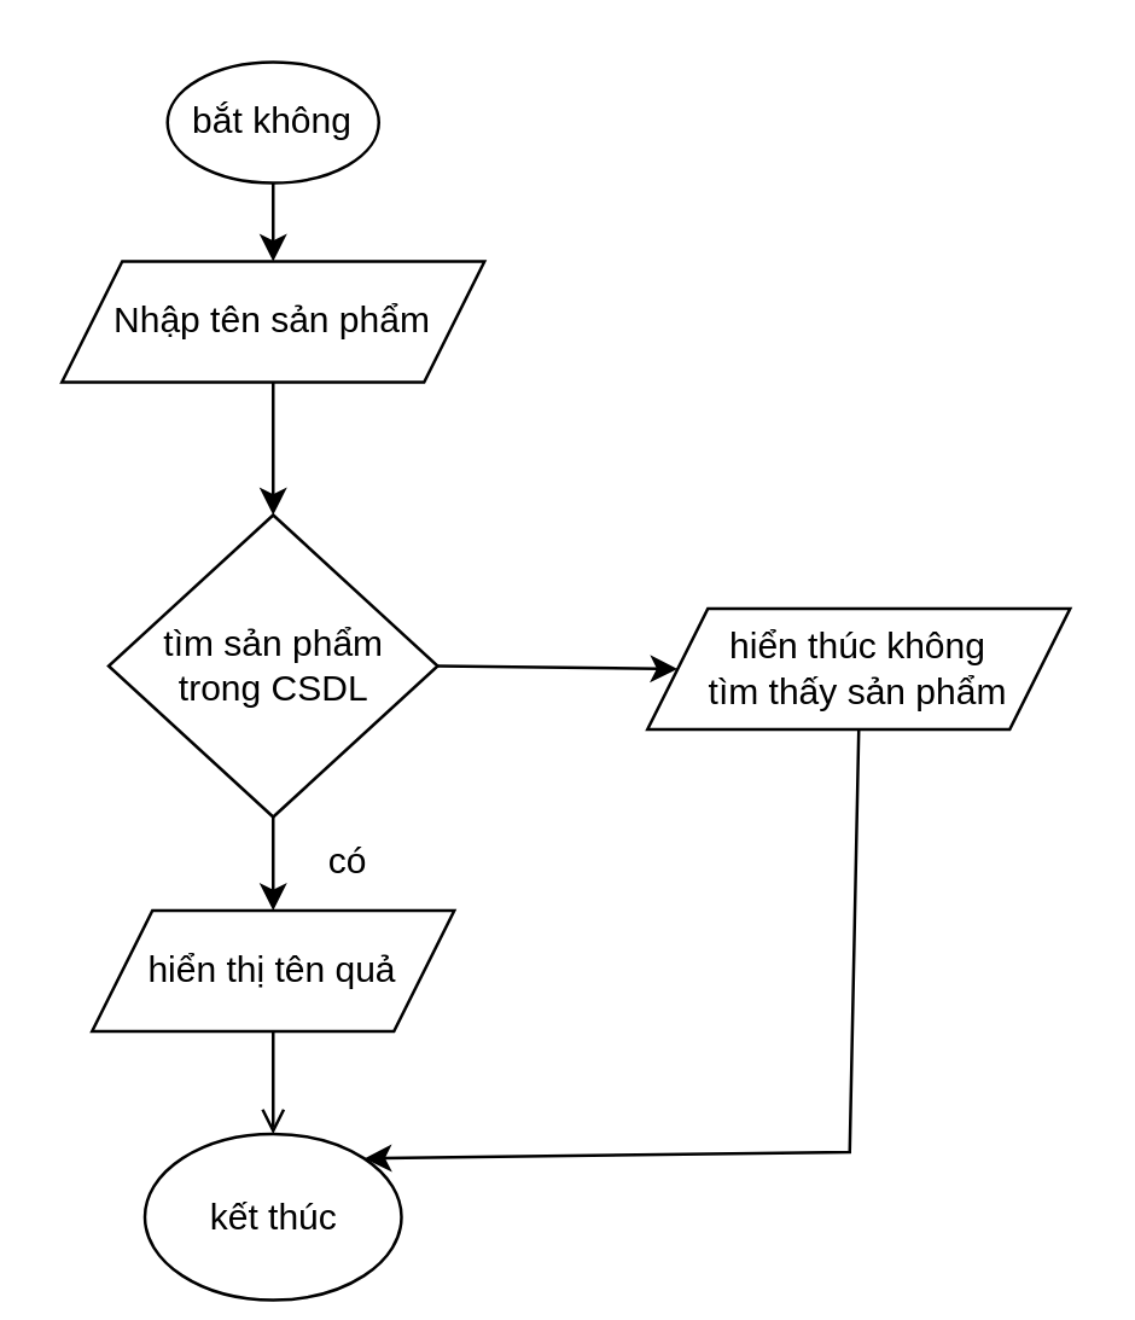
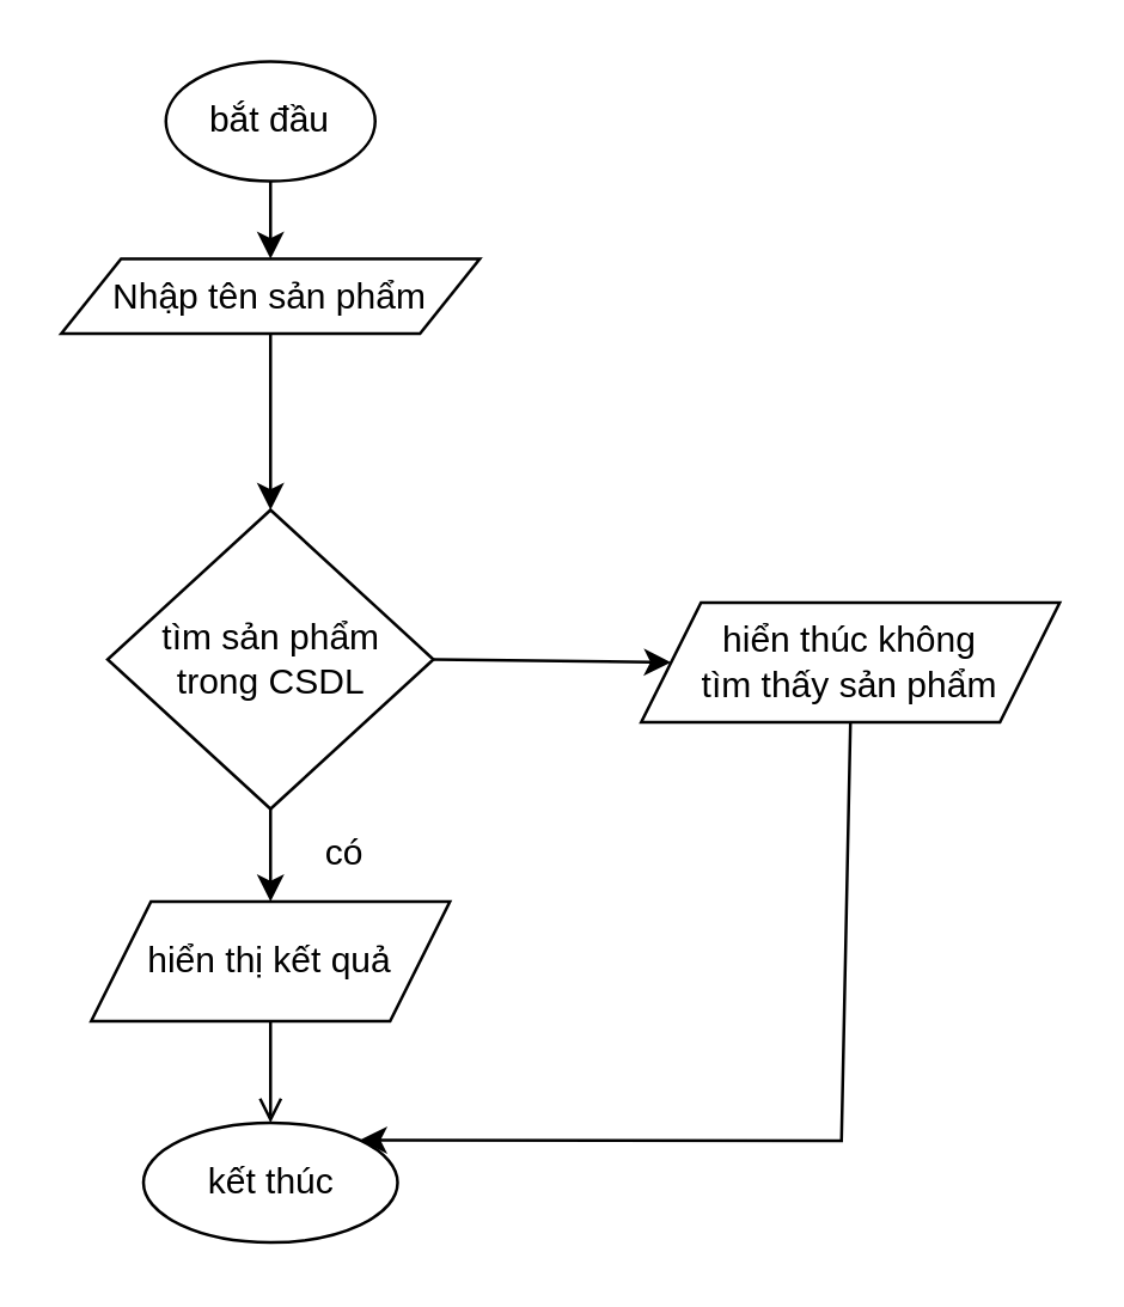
  <mxCell id="0" />
  <mxCell id="1" parent="0" />
- <mxCell id="2" value="bắt không" style="ellipse;whiteSpace=wrap;html=1;" vertex="1" parent="1"><mxGeometry x="55" y="20" width="70" height="40" as="geometry" /></mxCell>
- <mxCell id="3" value="Nhập tên sản phẩm" style="shape=parallelogram;perimeter=parallelogramPerimeter;whiteSpace=wrap;html=1;fixedSize=1;" vertex="1" parent="1"><mxGeometry x="20" y="86" width="140" height="40" as="geometry" /></mxCell>
+ <mxCell id="2" value="bắt đầu" style="ellipse;whiteSpace=wrap;html=1;" vertex="1" parent="1"><mxGeometry x="55" y="20" width="70" height="40" as="geometry" /></mxCell>
+ <mxCell id="3" value="Nhập tên sản phẩm" style="shape=parallelogram;perimeter=parallelogramPerimeter;whiteSpace=wrap;html=1;fixedSize=1;" vertex="1" parent="1"><mxGeometry x="20" y="86" width="140" height="25" as="geometry" /></mxCell>
  <mxCell id="4" value="tìm sản phẩm &lt;br&gt;trong CSDL" style="rhombus;whiteSpace=wrap;html=1;" vertex="1" parent="1"><mxGeometry x="35.5" y="170" width="109" height="100" as="geometry" /></mxCell>
  <mxCell id="5" value="" style="endArrow=classic;html=1;rounded=0;exitX=1;exitY=0.5;exitDx=0;exitDy=0;entryX=0;entryY=0.5;entryDx=0;entryDy=0;" edge="1" parent="1" source="4" target="12"><mxGeometry width="50" height="50" relative="1" as="geometry"><mxPoint x="231" y="280" as="sourcePoint" /><mxPoint x="211" y="240" as="targetPoint" /></mxGeometry></mxCell>
  <mxCell id="6" value="" style="endArrow=classic;html=1;rounded=0;exitX=0.5;exitY=1;exitDx=0;exitDy=0;entryX=0.5;entryY=0;entryDx=0;entryDy=0;" edge="1" parent="1" source="4" target="7"><mxGeometry width="50" height="50" relative="1" as="geometry"><mxPoint x="51" y="410" as="sourcePoint" /><mxPoint x="90" y="340" as="targetPoint" /></mxGeometry></mxCell>
- <mxCell id="7" value="hiển thị tên quả" style="shape=parallelogram;perimeter=parallelogramPerimeter;whiteSpace=wrap;html=1;fixedSize=1;" vertex="1" parent="1"><mxGeometry x="30" y="301" width="120" height="40" as="geometry" /></mxCell>
+ <mxCell id="7" value="hiển thị kết quả" style="shape=parallelogram;perimeter=parallelogramPerimeter;whiteSpace=wrap;html=1;fixedSize=1;" vertex="1" parent="1"><mxGeometry x="30" y="301" width="120" height="40" as="geometry" /></mxCell>
  <mxCell id="8" value="" style="endArrow=classic;html=1;rounded=0;exitX=0.5;exitY=1;exitDx=0;exitDy=0;entryX=0.5;entryY=0;entryDx=0;entryDy=0;" edge="1" parent="1" source="3" target="4"><mxGeometry width="50" height="50" relative="1" as="geometry"><mxPoint x="151" y="210" as="sourcePoint" /><mxPoint x="201" y="160" as="targetPoint" /></mxGeometry></mxCell>
  <mxCell id="9" value="" style="endArrow=open;html=1;rounded=0;exitX=0.5;exitY=1;exitDx=0;exitDy=0;entryX=0.5;entryY=0;entryDx=0;entryDy=0;" edge="1" parent="1" source="7" target="10"><mxGeometry width="50" height="50" relative="1" as="geometry"><mxPoint x="131" y="460" as="sourcePoint" /><mxPoint x="90" y="420" as="targetPoint" /></mxGeometry></mxCell>
- <mxCell id="10" value="kết thúc" style="ellipse;whiteSpace=wrap;html=1;" vertex="1" parent="1"><mxGeometry x="47.5" y="375" width="85" height="55" as="geometry" /></mxCell>
+ <mxCell id="10" value="kết thúc" style="ellipse;whiteSpace=wrap;html=1;" vertex="1" parent="1"><mxGeometry x="47.5" y="375" width="85" height="40" as="geometry" /></mxCell>
  <mxCell id="11" value="có" style="text;html=1;strokeColor=none;fillColor=none;align=center;verticalAlign=middle;whiteSpace=wrap;rounded=0;" vertex="1" parent="1"><mxGeometry x="84.5" y="270" width="60" height="30" as="geometry" /></mxCell>
  <mxCell id="12" value="hiển thúc không &lt;br&gt;tìm thấy sản phẩm" style="shape=parallelogram;perimeter=parallelogramPerimeter;whiteSpace=wrap;html=1;fixedSize=1;" vertex="1" parent="1"><mxGeometry x="214" y="201" width="140" height="40" as="geometry" /></mxCell>
  <mxCell id="13" value="" style="endArrow=classic;html=1;rounded=0;exitX=0.5;exitY=1;exitDx=0;exitDy=0;entryX=1;entryY=0;entryDx=0;entryDy=0;" edge="1" parent="1" source="12" target="10"><mxGeometry width="50" height="50" relative="1" as="geometry"><mxPoint x="261" y="290" as="sourcePoint" /><mxPoint x="291" y="360" as="targetPoint" /><Array as="points"><mxPoint x="281" y="381" /></Array></mxGeometry></mxCell>
  <mxCell id="14" value="" style="endArrow=classic;html=1;rounded=0;exitX=0.5;exitY=1;exitDx=0;exitDy=0;" edge="1" parent="1" source="2" target="3"><mxGeometry width="50" height="50" relative="1" as="geometry"><mxPoint x="-119" y="220" as="sourcePoint" /><mxPoint x="-69" y="170" as="targetPoint" /></mxGeometry></mxCell>
